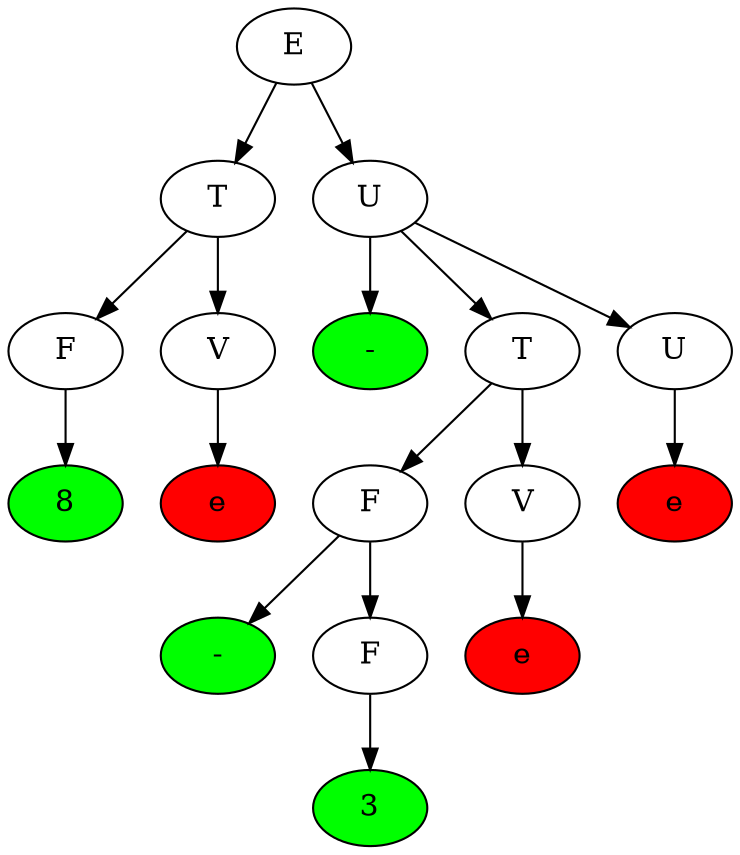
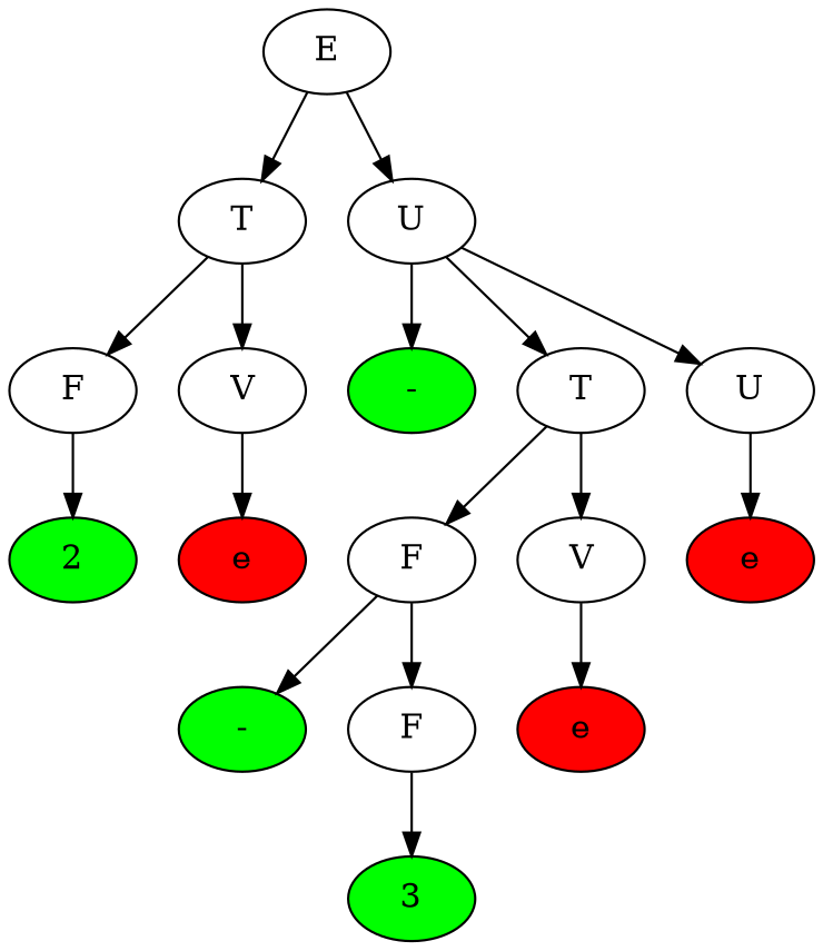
  digraph {
    ordering=out
    n1 [label=E]
    n2 [label=T]
    n3 [label=U]
    n4 [label=F]
    n5 [label=V]
-   n6 [fillcolor=green label=8 style=filled]
+   n6 [fillcolor=green label=2 style=filled]
    n7 [fillcolor=red label=e style=filled]
    n8 [fillcolor=green label="-" style=filled]
    n9 [label=T]
    n10 [label=U]
    n11 [label=F]
    n12 [label=V]
    n13 [fillcolor=green label="-" style=filled]
    n14 [label=F]
    n15 [fillcolor=green label=3 style=filled]
    n16 [fillcolor=red label=e style=filled]
    n17 [fillcolor=red label=e style=filled]
    n1 -> n2
    n1 -> n3
    n2 -> n4
    n2 -> n5
    n3 -> n8
    n3 -> n9
    n3 -> n10
    n4 -> n6
    n5 -> n7
    n9 -> n11
    n9 -> n12
    n10 -> n17
    n11 -> n13
    n11 -> n14
    n12 -> n16
    n14 -> n15
  }
